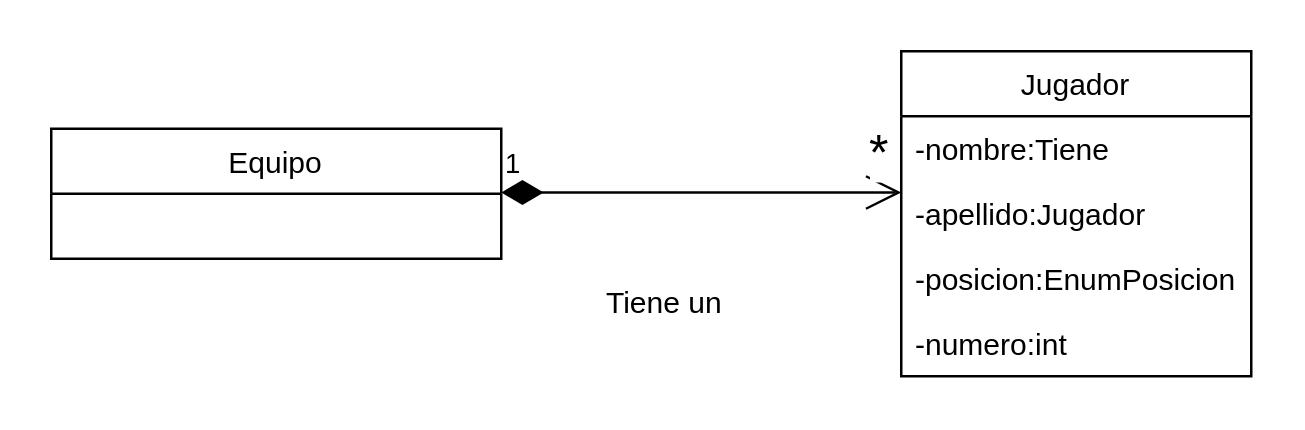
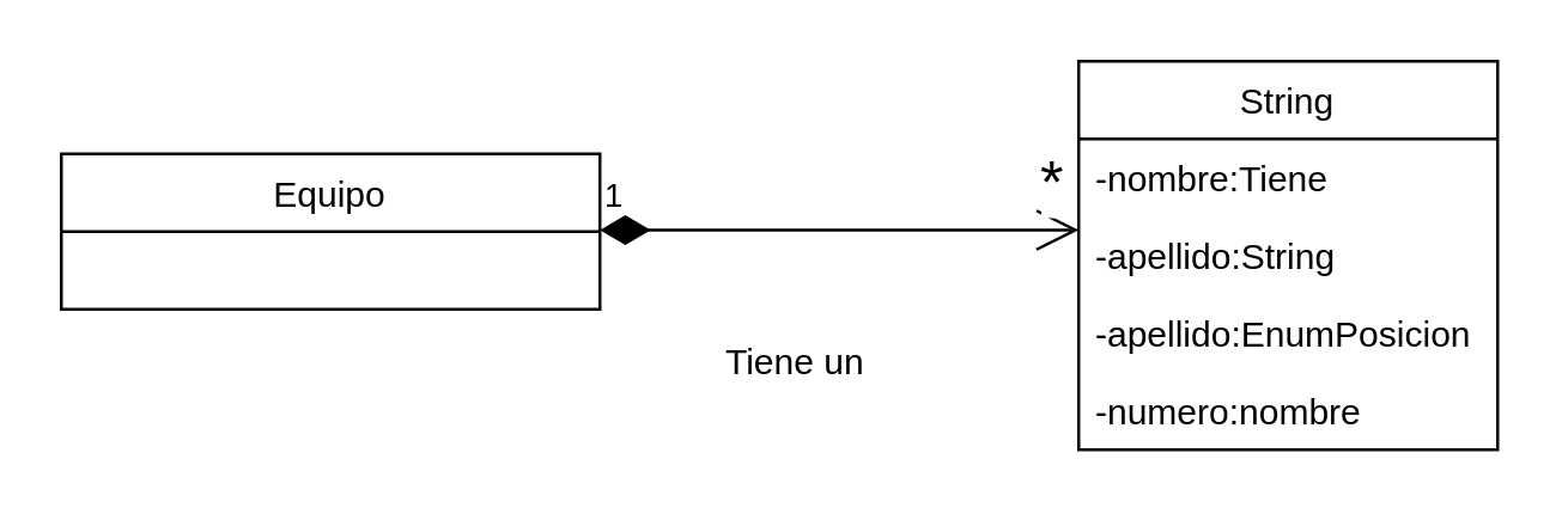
  <mxCell id="0" />
  <mxCell id="1" parent="0" />
  <mxCell id="2" value="Equipo" style="swimlane;fontStyle=0;childLayout=stackLayout;horizontal=1;startSize=26;fillColor=none;horizontalStack=0;resizeParent=1;resizeParentMax=0;resizeLast=0;collapsible=1;marginBottom=0;" vertex="1" parent="1"><mxGeometry x="20" y="51" width="180" height="52" as="geometry" /></mxCell>
- <mxCell id="3" value="Jugador" style="swimlane;fontStyle=0;childLayout=stackLayout;horizontal=1;startSize=26;fillColor=none;horizontalStack=0;resizeParent=1;resizeParentMax=0;resizeLast=0;collapsible=1;marginBottom=0;" vertex="1" parent="1"><mxGeometry x="360" y="20" width="140" height="130" as="geometry" /></mxCell>
+ <mxCell id="3" value="String" style="swimlane;fontStyle=0;childLayout=stackLayout;horizontal=1;startSize=26;fillColor=none;horizontalStack=0;resizeParent=1;resizeParentMax=0;resizeLast=0;collapsible=1;marginBottom=0;" vertex="1" parent="1"><mxGeometry x="360" y="20" width="140" height="130" as="geometry" /></mxCell>
  <mxCell id="4" value="-nombre:Tiene&#10;" style="text;strokeColor=none;fillColor=none;align=left;verticalAlign=top;spacingLeft=4;spacingRight=4;overflow=hidden;rotatable=0;points=[[0,0.5],[1,0.5]];portConstraint=eastwest;" vertex="1" parent="3"><mxGeometry y="26" width="140" height="26" as="geometry" /></mxCell>
- <mxCell id="5" value="-apellido:Jugador" style="text;strokeColor=none;fillColor=none;align=left;verticalAlign=top;spacingLeft=4;spacingRight=4;overflow=hidden;rotatable=0;points=[[0,0.5],[1,0.5]];portConstraint=eastwest;" vertex="1" parent="3"><mxGeometry y="52" width="140" height="26" as="geometry" /></mxCell>
- <mxCell id="6" value="-posicion:EnumPosicion" style="text;strokeColor=none;fillColor=none;align=left;verticalAlign=top;spacingLeft=4;spacingRight=4;overflow=hidden;rotatable=0;points=[[0,0.5],[1,0.5]];portConstraint=eastwest;" vertex="1" parent="3"><mxGeometry y="78" width="140" height="26" as="geometry" /></mxCell>
- <mxCell id="7" value="-numero:int" style="text;strokeColor=none;fillColor=none;align=left;verticalAlign=top;spacingLeft=4;spacingRight=4;overflow=hidden;rotatable=0;points=[[0,0.5],[1,0.5]];portConstraint=eastwest;" vertex="1" parent="3"><mxGeometry y="104" width="140" height="26" as="geometry" /></mxCell>
+ <mxCell id="5" value="-apellido:String" style="text;strokeColor=none;fillColor=none;align=left;verticalAlign=top;spacingLeft=4;spacingRight=4;overflow=hidden;rotatable=0;points=[[0,0.5],[1,0.5]];portConstraint=eastwest;" vertex="1" parent="3"><mxGeometry y="52" width="140" height="26" as="geometry" /></mxCell>
+ <mxCell id="6" value="-apellido:EnumPosicion" style="text;strokeColor=none;fillColor=none;align=left;verticalAlign=top;spacingLeft=4;spacingRight=4;overflow=hidden;rotatable=0;points=[[0,0.5],[1,0.5]];portConstraint=eastwest;" vertex="1" parent="3"><mxGeometry y="78" width="140" height="26" as="geometry" /></mxCell>
+ <mxCell id="7" value="-numero:nombre" style="text;strokeColor=none;fillColor=none;align=left;verticalAlign=top;spacingLeft=4;spacingRight=4;overflow=hidden;rotatable=0;points=[[0,0.5],[1,0.5]];portConstraint=eastwest;" vertex="1" parent="3"><mxGeometry y="104" width="140" height="26" as="geometry" /></mxCell>
  <mxCell id="8" value="1" style="endArrow=open;html=1;endSize=12;startArrow=diamondThin;startSize=14;startFill=1;edgeStyle=orthogonalEdgeStyle;align=left;verticalAlign=bottom;rounded=0;" edge="1" parent="1"><mxGeometry x="-1" y="3" relative="1" as="geometry"><mxPoint x="200" y="76.5" as="sourcePoint" /><mxPoint x="360" y="76.5" as="targetPoint" /></mxGeometry></mxCell>
  <mxCell id="9" value="*" style="edgeLabel;html=1;align=center;verticalAlign=middle;resizable=0;points=[];fontSize=20;" vertex="1" connectable="0" parent="8"><mxGeometry x="0.825" y="1" relative="1" as="geometry"><mxPoint x="4" y="-16" as="offset" /></mxGeometry></mxCell>
  <mxCell id="10" value="Tiene un&lt;br&gt;" style="text;html=1;align=center;verticalAlign=middle;resizable=0;points=[];autosize=1;strokeColor=none;fillColor=none;" vertex="1" parent="1"><mxGeometry x="230" y="106" width="70" height="30" as="geometry" /></mxCell>
